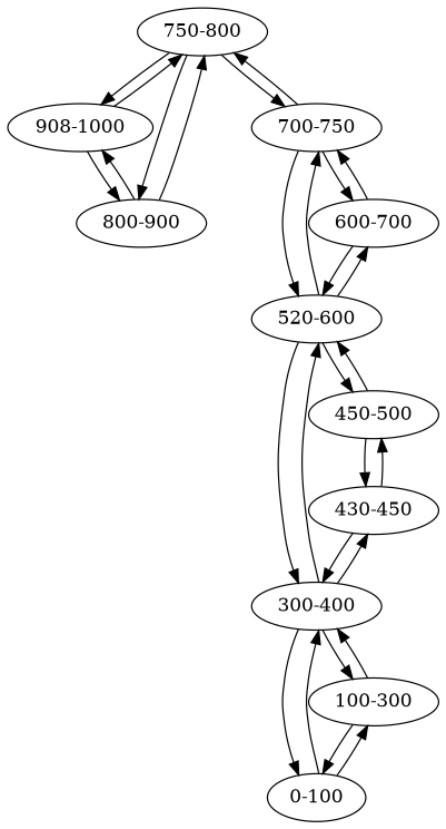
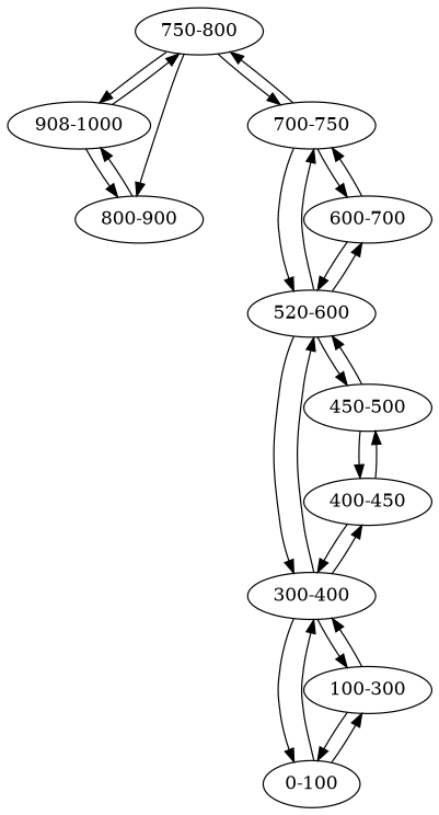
  strict digraph {
    node [data="[id=G2.1,strand=+,density=1.000000],[id=G4.1,strand=-,density=1.000000]"]
    edge [data="[id=G2.1,strand=+,density=1.000000]"]
    "750-800" [data="[id=G3.1,strand=-,density=1.000000],[id=G2.1,strand=+,density=1.000000],[id=G4.1,strand=-,density=1.000000],[id=G1.1,strand=+,density=1.000000],[id=G7.1,strand=.,density=1.000000]"]
    n2 [data="[id=G3.1,strand=-,density=1.000000],[id=G2.1,strand=+,density=1.000000],[id=G4.1,strand=-,density=1.000000],[id=G1.1,strand=+,density=1.000000],[id=G7.1,strand=.,density=1.000000]" label="908-1000"]
    "700-750" [data="[id=G3.1,strand=-,density=1.000000],[id=G2.1,strand=+,density=1.000000],[id=G4.1,strand=-,density=1.000000],[id=G1.1,strand=+,density=1.000000],[id=G6.1,strand=-,density=1.000000],[id=G5.1,strand=+,density=1.000000],[id=G7.1,strand=.,density=1.000000]"]
    "800-900"
    n5 [data="[id=G3.1,strand=-,density=1.000000],[id=G2.1,strand=+,density=1.000000],[id=G4.1,strand=-,density=1.000000],[id=G1.1,strand=+,density=1.000000],[id=G6.1,strand=-,density=1.000000],[id=G5.1,strand=+,density=1.000000]" label="520-600"]
    "600-700" [data="[id=G2.1,strand=+,density=1.000000],[id=G4.1,strand=-,density=1.000000],[id=G6.1,strand=-,density=1.000000],[id=G5.1,strand=+,density=1.000000]"]
    "300-400" [data="[id=G3.1,strand=-,density=1.000000],[id=G2.1,strand=+,density=1.000000],[id=G4.1,strand=-,density=1.000000],[id=G1.1,strand=+,density=1.000000]"]
-   "400-450" [label="430-450"]
+   "400-450"
    "0-100" [data="[id=G3.1,strand=-,density=1.000000],[id=G2.1,strand=+,density=1.000000],[id=G4.1,strand=-,density=1.000000],[id=G1.1,strand=+,density=1.000000]"]
    "100-300"
    "450-500" [data="[id=G2.1,strand=+,density=1.000000],[id=G4.1,strand=-,density=1.000000],[id=G6.1,strand=-,density=1.000000],[id=G5.1,strand=+,density=1.000000]"]
    "750-800" -> n2 [data="[id=G1.1,strand=+,density=1.000000]"]
    "750-800" -> "700-750" [data="[id=G3.1,strand=-,density=1.000000],[id=G4.1,strand=-,density=1.000000],[id=G7.1,strand=.,density=1.000000]"]
    "750-800" -> "800-900"
    n2 -> "750-800" [data="[id=G3.1,strand=-,density=1.000000]"]
    n2 -> "800-900" [data="[id=G4.1,strand=-,density=1.000000]"]
    "700-750" -> "750-800" [data="[id=G2.1,strand=+,density=1.000000],[id=G1.1,strand=+,density=1.000000],[id=G7.1,strand=.,density=1.000000]"]
    "700-750" -> n5 [data="[id=G3.1,strand=-,density=1.000000]"]
    "700-750" -> "600-700" [data="[id=G4.1,strand=-,density=1.000000],[id=G6.1,strand=-,density=1.000000]"]
-   "800-900" -> "750-800" [data="[id=G4.1,strand=-,density=1.000000]"]
    "800-900" -> n2
    n5 -> "700-750" [data="[id=G1.1,strand=+,density=1.000000]"]
    n5 -> "600-700" [data="[id=G2.1,strand=+,density=1.000000],[id=G5.1,strand=+,density=1.000000]"]
    n5 -> "300-400" [data="[id=G3.1,strand=-,density=1.000000]"]
    n5 -> "450-500" [data="[id=G4.1,strand=-,density=1.000000],[id=G6.1,strand=-,density=1.000000]"]
    "600-700" -> "700-750" [data="[id=G2.1,strand=+,density=1.000000],[id=G5.1,strand=+,density=1.000000]"]
    "600-700" -> n5 [data="[id=G4.1,strand=-,density=1.000000],[id=G6.1,strand=-,density=1.000000]"]
    "300-400" -> n5 [data="[id=G1.1,strand=+,density=1.000000]"]
    "300-400" -> "400-450"
    "300-400" -> "0-100" [data="[id=G3.1,strand=-,density=1.000000]"]
    "300-400" -> "100-300" [data="[id=G4.1,strand=-,density=1.000000]"]
    "400-450" -> "300-400" [data="[id=G4.1,strand=-,density=1.000000]"]
    "400-450" -> "450-500"
    "0-100" -> "300-400" [data="[id=G1.1,strand=+,density=1.000000]"]
    "0-100" -> "100-300"
    "100-300" -> "300-400"
    "100-300" -> "0-100" [data="[id=G4.1,strand=-,density=1.000000]"]
    "450-500" -> n5 [data="[id=G2.1,strand=+,density=1.000000],[id=G5.1,strand=+,density=1.000000]"]
    "450-500" -> "400-450" [data="[id=G4.1,strand=-,density=1.000000]"]
  }
